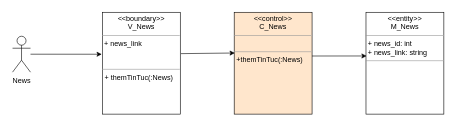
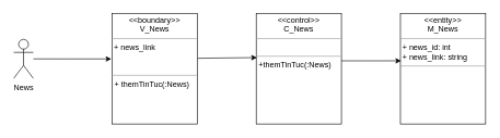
  <mxCell id="0" />
  <mxCell id="1" parent="0" />
  <mxCell id="2" value="News" style="shape=umlActor;verticalLabelPosition=bottom;verticalAlign=top;html=1;" parent="1" vertex="1"><mxGeometry x="20" y="60" width="30" height="60" as="geometry" /></mxCell>
  <mxCell id="3" value="&lt;p style=&quot;margin: 0px ; margin-top: 4px ; text-align: center&quot;&gt;&lt;i&gt;&amp;lt;&lt;/i&gt;&amp;lt;boundary&lt;i&gt;&amp;gt;&amp;gt;&lt;/i&gt;&lt;br&gt;V_News&lt;/p&gt;&lt;hr size=&quot;1&quot;&gt;&lt;div&gt;&amp;nbsp;+ news_link&lt;/div&gt;&lt;div&gt;&lt;br&gt;&lt;/div&gt;&lt;br&gt;&lt;hr size=&quot;1&quot;&gt;&lt;p style=&quot;margin: 0px ; margin-left: 4px&quot;&gt;+ themTinTuc(:News)&lt;br&gt;&lt;/p&gt;" style="verticalAlign=top;align=left;overflow=fill;fontSize=12;fontFamily=Helvetica;html=1;" parent="1" vertex="1"><mxGeometry x="170" y="20" width="130" height="170" as="geometry" /></mxCell>
- <mxCell id="4" value="&lt;p style=&quot;margin: 0px ; margin-top: 4px ; text-align: center&quot;&gt;&lt;i&gt;&amp;lt;&lt;/i&gt;&amp;lt;control&lt;i&gt;&amp;gt;&amp;gt;&lt;/i&gt;&lt;br&gt;C_News&lt;/p&gt;&lt;hr size=&quot;1&quot;&gt;&lt;br&gt;&lt;hr size=&quot;1&quot;&gt;&lt;p style=&quot;margin: 0px ; margin-left: 4px&quot;&gt;+themTinTuc(:News)&lt;br&gt;&lt;br&gt;&lt;/p&gt;" style="verticalAlign=top;align=left;overflow=fill;fontSize=12;fontFamily=Helvetica;html=1;fillColor=#ffe6cc;" parent="1" vertex="1"><mxGeometry x="390" y="20" width="130" height="170" as="geometry" /></mxCell>
+ <mxCell id="4" value="&lt;p style=&quot;margin: 0px ; margin-top: 4px ; text-align: center&quot;&gt;&lt;i&gt;&amp;lt;&lt;/i&gt;&amp;lt;control&lt;i&gt;&amp;gt;&amp;gt;&lt;/i&gt;&lt;br&gt;C_News&lt;/p&gt;&lt;hr size=&quot;1&quot;&gt;&lt;br&gt;&lt;hr size=&quot;1&quot;&gt;&lt;p style=&quot;margin: 0px ; margin-left: 4px&quot;&gt;+themTinTuc(:News)&lt;br&gt;&lt;br&gt;&lt;/p&gt;" style="verticalAlign=top;align=left;overflow=fill;fontSize=12;fontFamily=Helvetica;html=1;" parent="1" vertex="1"><mxGeometry x="390" y="20" width="130" height="170" as="geometry" /></mxCell>
  <mxCell id="5" value="" style="endArrow=classic;html=1;exitX=1.008;exitY=0.406;exitDx=0;exitDy=0;exitPerimeter=0;" parent="1" source="3" edge="1"><mxGeometry width="50" height="50" relative="1" as="geometry"><mxPoint x="350" y="100" as="sourcePoint" /><mxPoint x="391" y="88" as="targetPoint" /></mxGeometry></mxCell>
  <mxCell id="6" value="" style="endArrow=classic;html=1;entryX=-0.008;entryY=0.412;entryDx=0;entryDy=0;entryPerimeter=0;" parent="1" source="2" target="3" edge="1"><mxGeometry width="50" height="50" relative="1" as="geometry"><mxPoint x="350" y="100" as="sourcePoint" /><mxPoint x="400" y="50" as="targetPoint" /></mxGeometry></mxCell>
  <mxCell id="7" value="&lt;p style=&quot;margin: 0px ; margin-top: 4px ; text-align: center&quot;&gt;&lt;i&gt;&amp;lt;&lt;/i&gt;&amp;lt;entity&lt;i&gt;&amp;gt;&amp;gt;&lt;/i&gt;&lt;br&gt;M_News&lt;/p&gt;&lt;hr size=&quot;1&quot;&gt;&lt;div&gt;&amp;nbsp;+ news_id: int&lt;/div&gt;&lt;div&gt;&amp;nbsp;+ news_link: string&lt;br&gt;&lt;/div&gt;&lt;hr size=&quot;1&quot;&gt;&lt;p style=&quot;margin: 0px ; margin-left: 4px&quot;&gt;&lt;br&gt;&lt;br&gt;&lt;/p&gt;" style="verticalAlign=top;align=left;overflow=fill;fontSize=12;fontFamily=Helvetica;html=1;" parent="1" vertex="1"><mxGeometry x="610" y="20" width="130" height="170" as="geometry" /></mxCell>
  <mxCell id="8" value="" style="endArrow=classic;html=1;entryX=0.008;entryY=0.429;entryDx=0;entryDy=0;entryPerimeter=0;" parent="1" target="7" edge="1"><mxGeometry width="50" height="50" relative="1" as="geometry"><mxPoint x="520" y="93" as="sourcePoint" /><mxPoint x="602" y="90" as="targetPoint" /></mxGeometry></mxCell>
